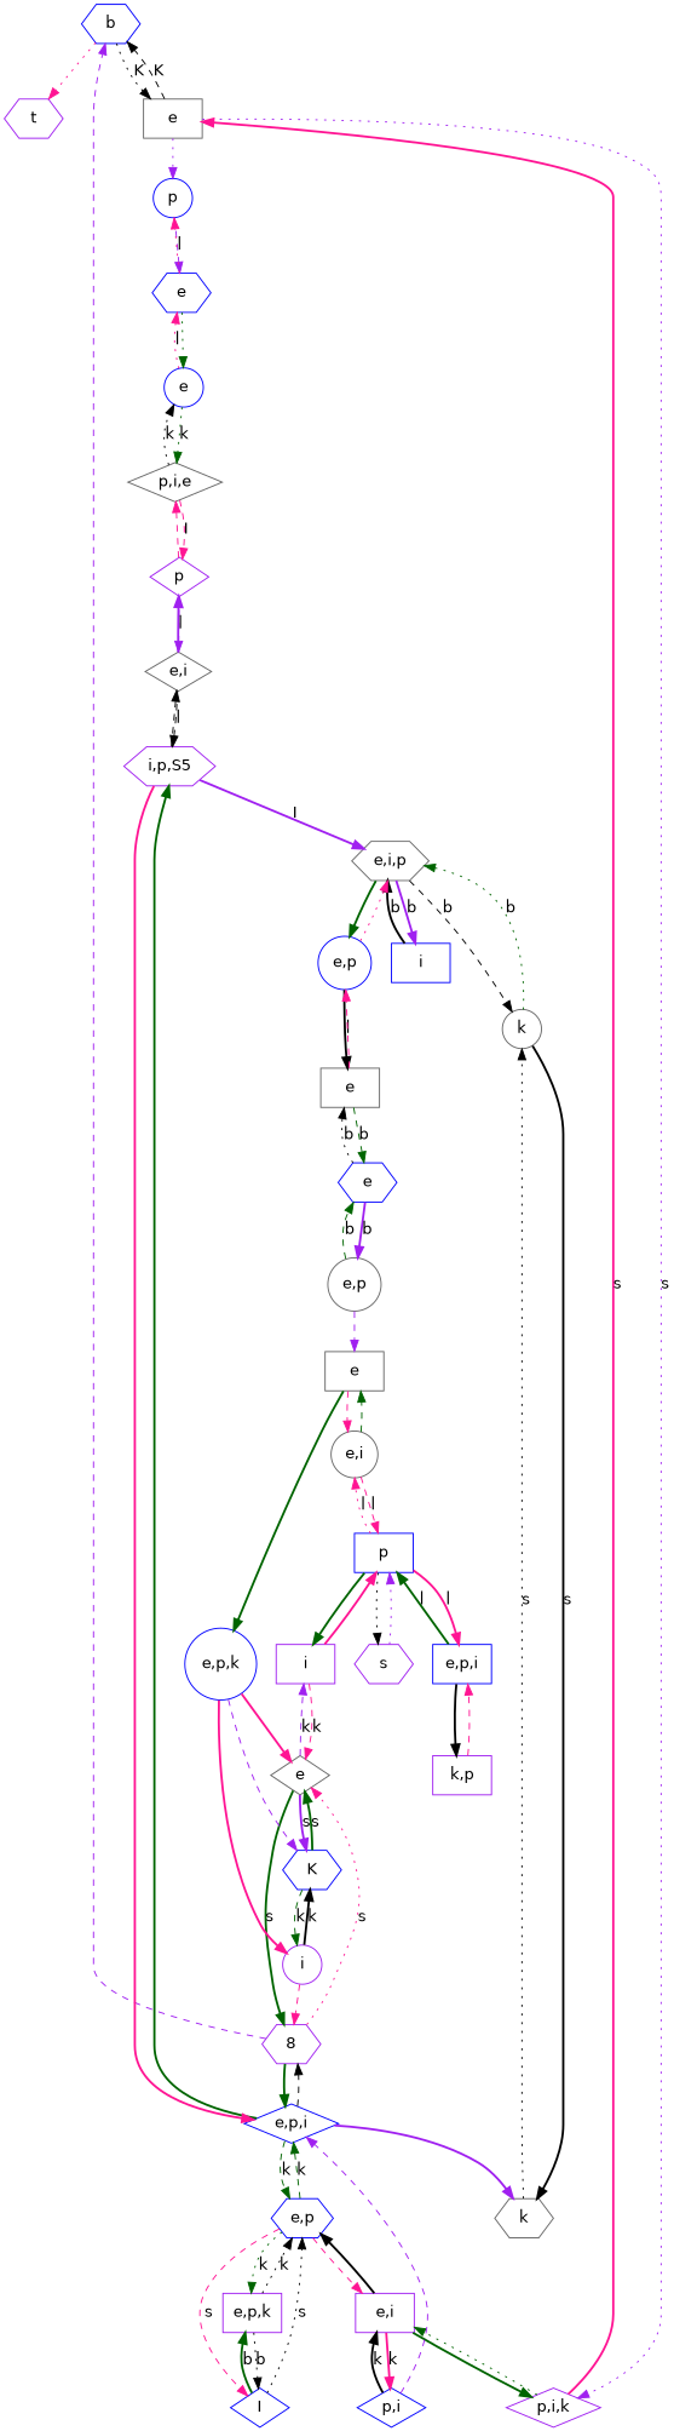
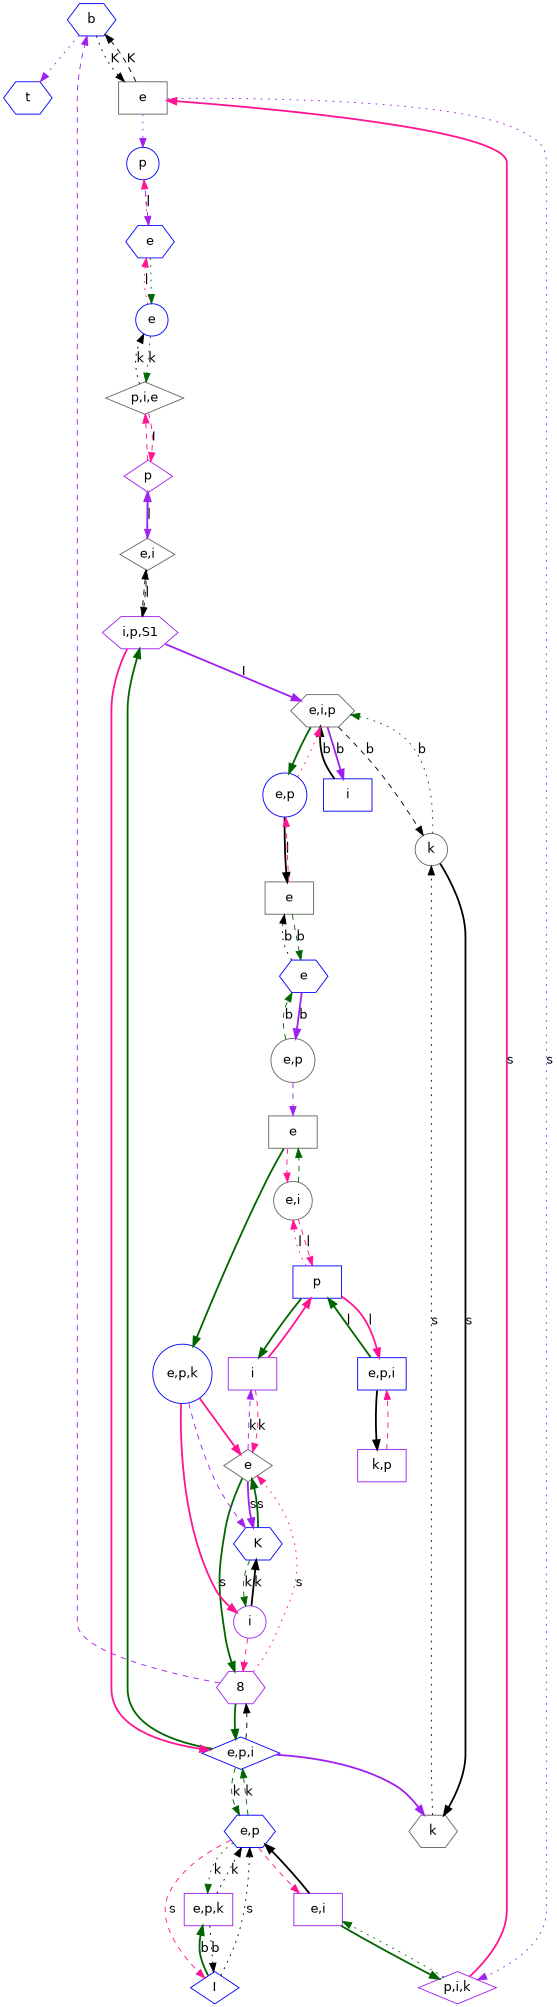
  digraph {
    fontname="DejaVu Sans"
    node [color=blue fontname="DejaVu Sans" shape=hexagon]
    edge [color=deeppink fontname="DejaVu Sans" style=bold]
    n1 [label=b]
-   n2 [color=purple label=t]
+   n2 [label=t]
    n3 [color=gray40 label=e shape=box]
    n4 [color=purple label="p,i,k" shape=diamond]
    n5 [label=p shape=circle]
    n6 [color=purple label="e,i" shape=box]
    n7 [label="e,p"]
-   n8 [label="p,i" shape=diamond]
    n9 [label=e]
    n10 [label=e shape=circle]
    n11 [color=gray40 label="p,i,e" shape=diamond]
    n12 [color=purple label=p shape=diamond]
    n13 [color=gray40 label="e,i" shape=diamond]
    n14 [color=gray40 label=e shape=diamond]
    8 [color=purple]
    n16 [color=purple label=i shape=box]
    n17 [label=K]
    n18 [label="e,p,i" shape=diamond]
    n19 [color=gray40 label=k]
-   n20 [color=purple label="i,p,S5"]
+   n20 [color=purple label="i,p,S1"]
    n21 [color=gray40 label=k shape=circle]
    n22 [color=gray40 label="e,i,p"]
    n23 [label=i shape=box]
    n24 [label="e,p" shape=circle]
    n25 [label=I shape=diamond]
    n26 [color=purple label="e,p,k" shape=box]
-   n27 [color=purple label=s]
    n28 [label=p shape=box]
    n29 [label="e,p,i" shape=box]
    n30 [color=gray40 label="e,i" shape=circle]
    n31 [color=purple label="k,p" shape=box]
    n32 [color=gray40 label=e shape=box]
    n33 [label="e,p,k" shape=circle]
    n34 [color=purple label=i shape=circle]
    n35 [color=gray40 label=e shape=box]
    n36 [label=e]
    n37 [color=gray40 label="e,p" shape=circle]
-   n1 -> n2 [style=dotted]
+   n1 -> n2 [color=purple style=dotted]
    n1 -> n3 [color=black label=K style=dotted]
    n3 -> n1 [color=black label=K style=dashed]
    n3 -> n4 [color=purple label=s style=dotted]
    n3 -> n5 [color=purple style=dotted]
    n4 -> n3 [label=s]
    n4 -> n6 [color=darkgreen style=dotted]
    n5 -> n9 [color=purple style=dashed]
    n6 -> n4 [color=darkgreen]
    n6 -> n7 [color=black]
-   n6 -> n8 [label=k]
    n7 -> n6 [style=dashed]
    n7 -> n18 [color=darkgreen label=k style=dashed]
    n7 -> n25 [label=s style=dashed]
    n7 -> n26 [color=darkgreen label=k style=dotted]
-   n8 -> n6 [color=black label=k]
-   n8 -> n18 [color=purple style=dashed]
    n9 -> n5 [label=l style=dotted]
    n9 -> n10 [color=darkgreen style=dotted]
    n10 -> n9 [label=l style=dotted]
    n10 -> n11 [color=darkgreen label=k style=dotted]
    n11 -> n10 [color=black label=k style=dotted]
    n11 -> n12 [label=I style=dashed]
    n12 -> n11 [style=dashed]
    n12 -> n13 [color=purple label=l style=dashed]
    n13 -> n12 [color=purple]
    n13 -> n20 [color=black label=l style=dashed]
    n14 -> 8 [color=darkgreen label=s]
    n14 -> n16 [color=purple label=k style=dashed]
    n14 -> n17 [color=purple label=s]
    8 -> n1 [color=purple style=dashed]
    8 -> n14 [label=s style=dotted]
    8 -> n18 [color=darkgreen]
    n16 -> n14 [label=k style=dashed]
    n16 -> n28
    n17 -> n14 [color=darkgreen label=s]
    n17 -> n34 [color=darkgreen label=k style=dashed]
    n18 -> n7 [color=darkgreen label=k style=dashed]
    n18 -> 8 [color=black style=dashed]
    n18 -> n19 [color=purple]
    n18 -> n20 [color=darkgreen]
    n19 -> n21 [color=black label=s style=dotted]
    n20 -> n13 [color=black style=dashed]
    n20 -> n18
    n20 -> n22 [color=purple label=I]
    n21 -> n19 [color=black label=s]
    n21 -> n22 [color=darkgreen label=b style=dotted]
    n22 -> n21 [color=black label=b style=dashed]
    n22 -> n23 [color=purple label=b]
    n22 -> n24 [color=darkgreen]
    n23 -> n22 [color=black label=b]
    n24 -> n22 [style=dotted]
    n24 -> n35 [color=black label=l]
    n25 -> n7 [color=black label=s style=dotted]
    n25 -> n26 [color=darkgreen label=b]
    n26 -> n7 [color=black label=k style=dotted]
    n26 -> n25 [color=black label=b style=dotted]
-   n27 -> n28 [color=purple style=dotted]
    n28 -> n16 [color=darkgreen]
-   n28 -> n27 [color=black style=dotted]
    n28 -> n29 [label=l]
    n28 -> n30 [label=l style=dotted]
    n29 -> n28 [color=darkgreen label=l]
    n29 -> n31 [color=black]
    n30 -> n28 [label=l style=dashed]
    n30 -> n32 [color=darkgreen style=dashed]
    n31 -> n29 [style=dashed]
    n32 -> n30 [style=dashed]
    n32 -> n33 [color=darkgreen]
    n33 -> n14
    n33 -> n17 [color=purple style=dashed]
    n33 -> n34
    n34 -> 8 [style=dashed]
    n34 -> n17 [color=black label=k]
    n35 -> n24 [style=dashed]
    n35 -> n36 [color=darkgreen label=b style=dashed]
    n36 -> n35 [color=black label=b style=dotted]
    n36 -> n37 [color=purple label=b]
    n37 -> n32 [color=purple style=dashed]
    n37 -> n36 [color=darkgreen label=b style=dashed]
  }
